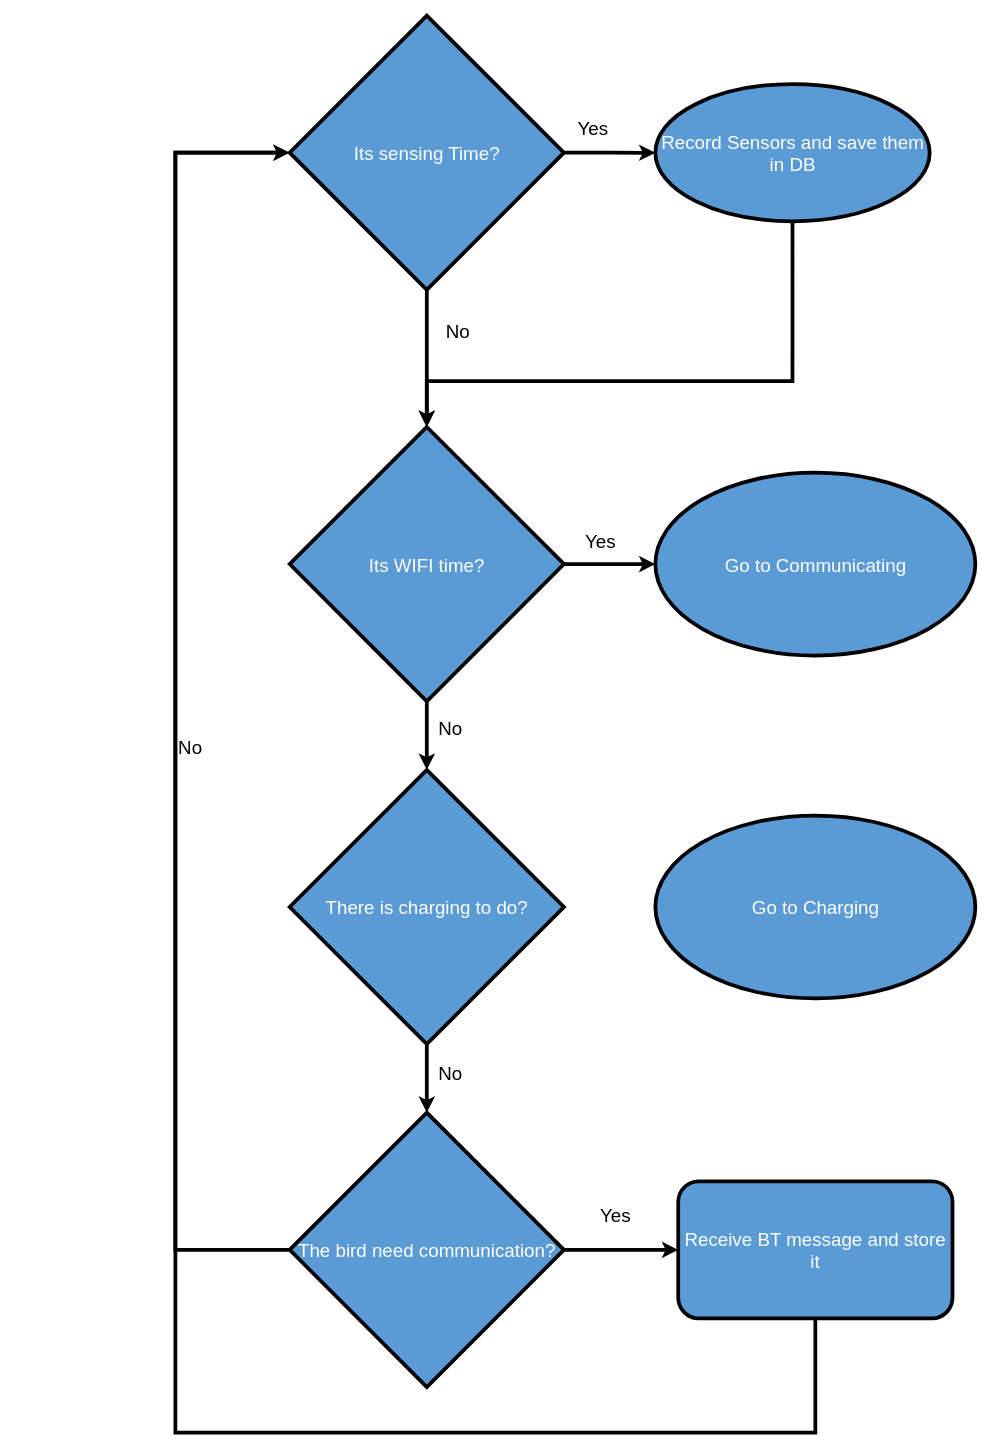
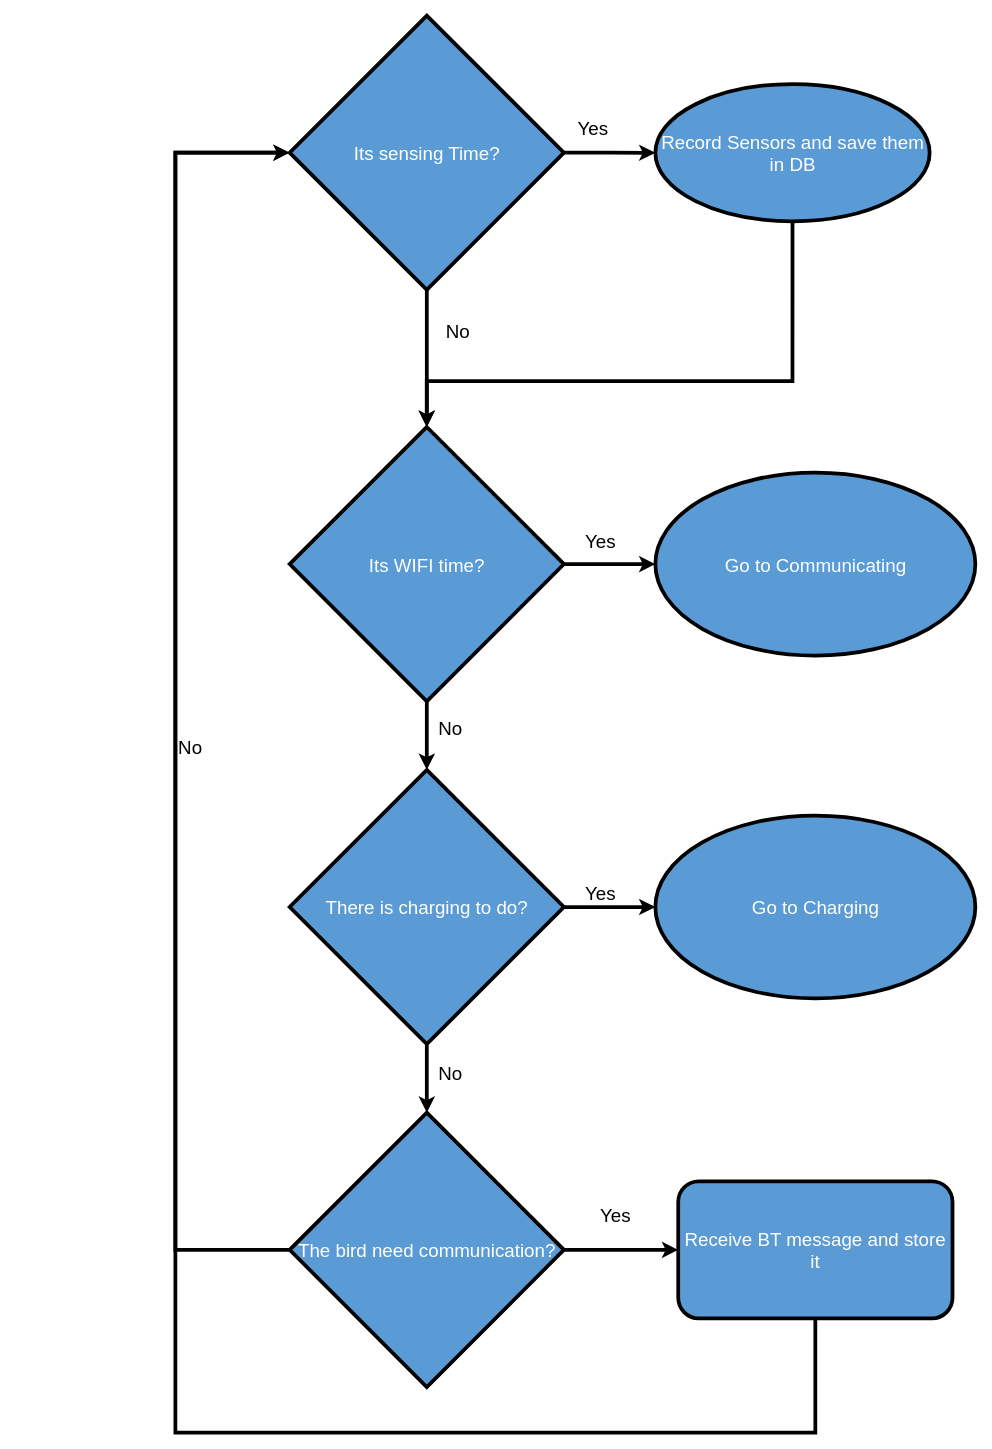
  <mxCell id="0" />
  <mxCell id="1" parent="0" />
  <mxCell id="2" value="" style="group;fontSize=25;" vertex="1" connectable="0" parent="1"><mxGeometry x="20" y="20" width="1280.32" height="1890" as="geometry" /></mxCell>
  <mxCell id="3" value="Its sensing Time?" style="rhombus;whiteSpace=wrap;html=1;fillColor=#5B9BD5;fontColor=#FFFFFF;strokeWidth=5;fontSize=25;" parent="2" vertex="1"><mxGeometry x="365.806" width="365.806" height="365.806" as="geometry" /></mxCell>
  <mxCell id="4" value="Its WIFI time?" style="rhombus;whiteSpace=wrap;html=1;fillColor=#5B9BD5;fontColor=#FFFFFF;strokeWidth=5;fontSize=25;" parent="2" vertex="1"><mxGeometry x="365.806" y="548.71" width="365.806" height="365.806" as="geometry" /></mxCell>
  <mxCell id="5" value="No" style="edgeStyle=orthogonalEdgeStyle;rounded=0;orthogonalLoop=1;jettySize=auto;html=1;labelBackgroundColor=none;strokeWidth=5;fontSize=25;" parent="2" source="3" target="4" edge="1"><mxGeometry x="-0.407" y="41" relative="1" as="geometry"><mxPoint as="offset" /></mxGeometry></mxCell>
  <mxCell id="6" value="No" style="edgeStyle=orthogonalEdgeStyle;rounded=0;orthogonalLoop=1;jettySize=auto;html=1;entryX=0;entryY=0.5;entryDx=0;entryDy=0;labelBackgroundColor=none;strokeWidth=5;fontSize=25;" parent="2" source="7" target="3" edge="1"><mxGeometry x="-0.069" y="-20" relative="1" as="geometry"><Array as="points"><mxPoint x="213.387" y="1646.129" /><mxPoint x="213.387" y="182.903" /></Array><mxPoint as="offset" /></mxGeometry></mxCell>
  <mxCell id="7" value="The bird need communication?" style="rhombus;whiteSpace=wrap;html=1;fillColor=#5B9BD5;fontColor=#FFFFFF;strokeWidth=5;fontSize=25;" parent="2" vertex="1"><mxGeometry x="365.806" y="1463.226" width="365.806" height="365.806" as="geometry" /></mxCell>
  <mxCell id="8" value="No" style="edgeStyle=orthogonalEdgeStyle;rounded=0;orthogonalLoop=1;jettySize=auto;html=1;labelBackgroundColor=none;strokeWidth=5;fontSize=25;" parent="2" source="9" target="7" edge="1"><mxGeometry x="-0.164" y="31" relative="1" as="geometry"><mxPoint as="offset" /></mxGeometry></mxCell>
  <mxCell id="9" value="&lt;font style=&quot;font-size: 25px;&quot;&gt;There is charging to do?&lt;/font&gt;" style="rhombus;whiteSpace=wrap;html=1;fillColor=#5B9BD5;fontColor=#FFFFFF;strokeWidth=5;fontSize=25;" parent="2" vertex="1"><mxGeometry x="365.806" y="1005.968" width="365.806" height="365.806" as="geometry" /></mxCell>
  <mxCell id="10" value="No" style="edgeStyle=orthogonalEdgeStyle;rounded=0;orthogonalLoop=1;jettySize=auto;html=1;labelBackgroundColor=none;strokeWidth=5;fontSize=25;" parent="2" source="4" target="9" edge="1"><mxGeometry x="-0.224" y="31" relative="1" as="geometry"><mxPoint as="offset" /></mxGeometry></mxCell>
  <mxCell id="11" style="edgeStyle=orthogonalEdgeStyle;rounded=0;orthogonalLoop=1;jettySize=auto;html=1;strokeWidth=5;fontSize=25;" parent="2" source="12" target="4" edge="1"><mxGeometry relative="1" as="geometry"><Array as="points"><mxPoint x="1036.45" y="487.742" /><mxPoint x="548.709" y="487.742" /></Array></mxGeometry></mxCell>
  <mxCell id="12" value="Record Sensors and save them in DB" style="ellipse;whiteSpace=wrap;html=1;fillColor=#5B9BD5;fontColor=#FFFFFF;strokeWidth=5;fontSize=25;" parent="2" vertex="1"><mxGeometry x="853.547" y="91.452" width="365.806" height="182.903" as="geometry" /></mxCell>
  <mxCell id="13" value="Yes" style="edgeStyle=orthogonalEdgeStyle;rounded=0;orthogonalLoop=1;jettySize=auto;html=1;labelBackgroundColor=none;strokeWidth=5;fontSize=25;" parent="2" source="3" target="12" edge="1"><mxGeometry x="-0.371" y="33" relative="1" as="geometry"><mxPoint as="offset" /></mxGeometry></mxCell>
  <mxCell id="14" value="Go to Communicating" style="ellipse;whiteSpace=wrap;html=1;fillColor=#5B9BD5;fontColor=#FFFFFF;strokeWidth=5;fontSize=25;" parent="2" vertex="1"><mxGeometry x="853.547" y="609.677" width="426.773" height="243.871" as="geometry" /></mxCell>
  <mxCell id="15" value="Yes" style="edgeStyle=orthogonalEdgeStyle;rounded=0;orthogonalLoop=1;jettySize=auto;html=1;labelBackgroundColor=none;strokeWidth=5;fontSize=25;" parent="2" source="4" target="14" edge="1"><mxGeometry x="-0.207" y="32" relative="1" as="geometry"><mxPoint as="offset" /></mxGeometry></mxCell>
  <mxCell id="16" value="Go to Charging" style="ellipse;whiteSpace=wrap;html=1;fillColor=#5B9BD5;fontColor=#FFFFFF;strokeWidth=5;fontSize=25;" parent="2" vertex="1"><mxGeometry x="853.547" y="1066.935" width="426.773" height="243.871" as="geometry" /></mxCell>
+ <mxCell id="17" value="Yes" style="edgeStyle=orthogonalEdgeStyle;rounded=0;orthogonalLoop=1;jettySize=auto;html=1;labelBackgroundColor=none;strokeWidth=5;fontSize=25;" parent="2" source="9" target="16" edge="1"><mxGeometry x="-0.206" y="19" relative="1" as="geometry"><mxPoint as="offset" /></mxGeometry></mxCell>
  <mxCell id="18" style="edgeStyle=orthogonalEdgeStyle;rounded=0;orthogonalLoop=1;jettySize=auto;html=1;entryX=0;entryY=0.5;entryDx=0;entryDy=0;strokeWidth=5;fontSize=25;" parent="2" source="19" target="3" edge="1"><mxGeometry relative="1" as="geometry"><Array as="points"><mxPoint x="1066.933" y="1890.0" /><mxPoint x="213.387" y="1890.0" /><mxPoint x="213.387" y="182.903" /></Array></mxGeometry></mxCell>
  <mxCell id="19" value="Receive BT message and store it" style="rounded=1;whiteSpace=wrap;html=1;fillColor=#5B9BD5;fontColor=#FFFFFF;strokeWidth=5;fontSize=25;" parent="2" vertex="1"><mxGeometry x="884.03" y="1554.677" width="365.806" height="182.903" as="geometry" /></mxCell>
  <mxCell id="20" value="Yes" style="edgeStyle=orthogonalEdgeStyle;rounded=0;orthogonalLoop=1;jettySize=auto;html=1;labelBackgroundColor=none;strokeWidth=5;fontSize=25;" parent="2" source="7" target="19" edge="1"><mxGeometry x="-0.102" y="46" relative="1" as="geometry"><mxPoint as="offset" /></mxGeometry></mxCell>
